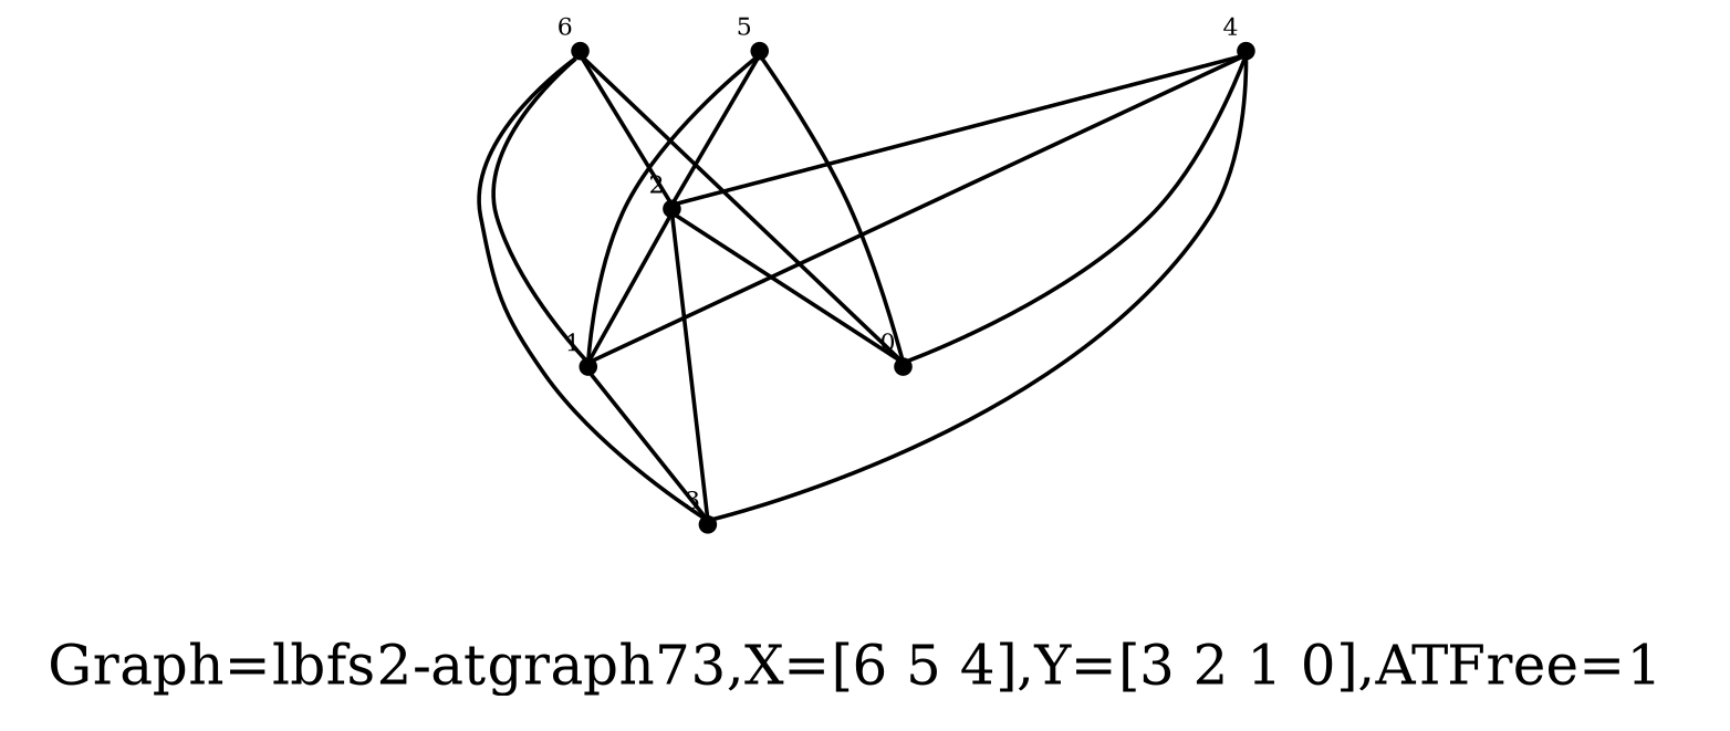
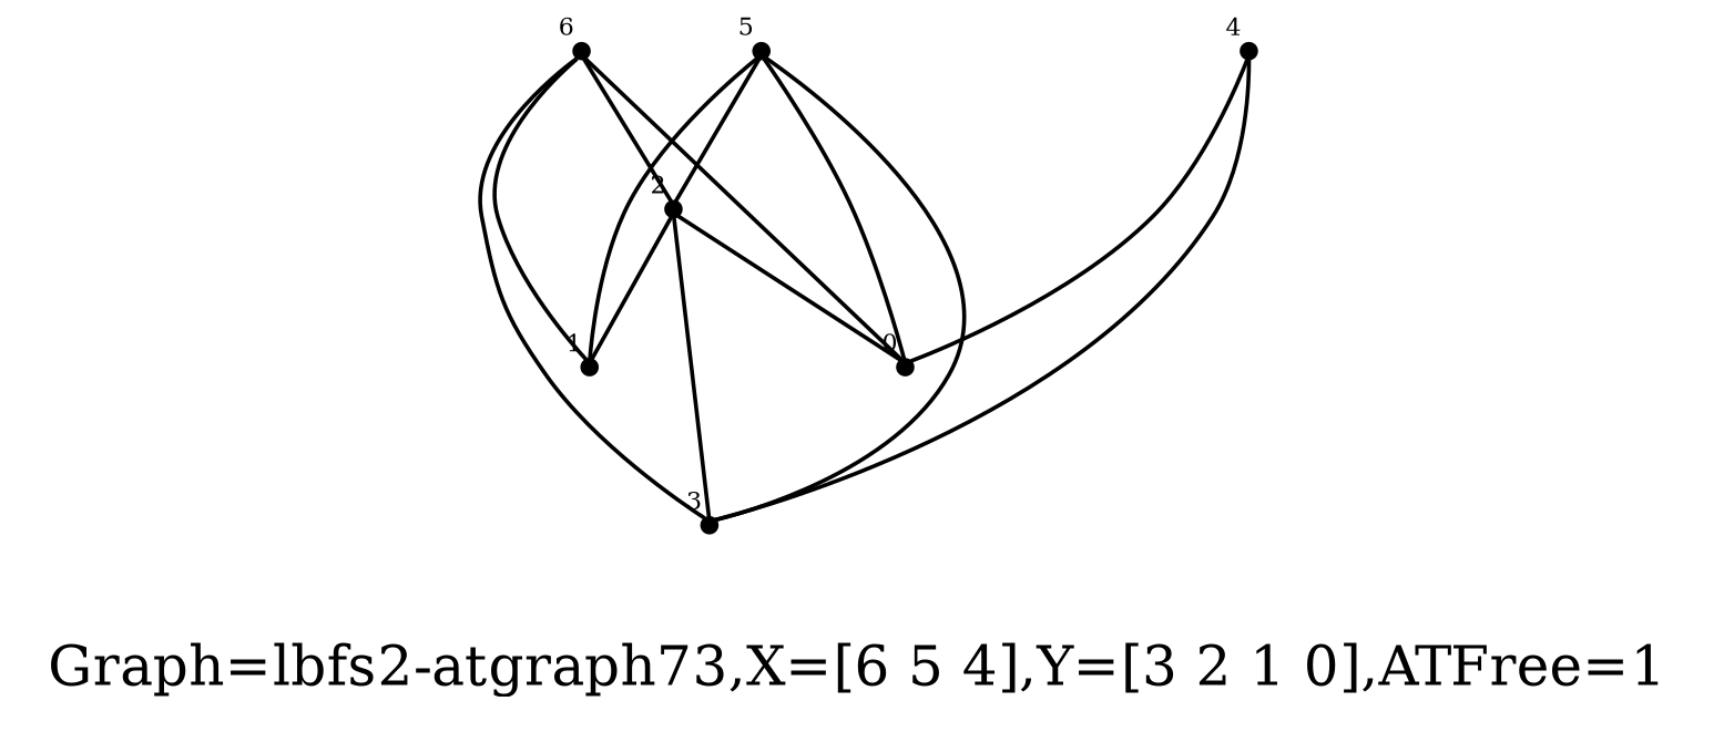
  graph {
    label="Graph=lbfs2-atgraph73,X=[6 5 4],Y=[3 2 1 0],ATFree=1 "
    labelloc=bottom
    node [fontsize=6 shape=point]
    0 [xlabel=0]
    1 [xlabel=1]
    2 [xlabel=2]
    3 [xlabel=3]
    4 [xlabel=4]
    5 [xlabel=5]
    6 [xlabel=6]
    2 -- 0
    2 -- 1
    3 -- 2
    4 -- 0
-   4 -- 1
-   4 -- 2
    4 -- 3
    5 -- 0
    5 -- 1
    5 -- 2
-   1 -- 3
+   5 -- 3
    6 -- 0
    6 -- 1
    6 -- 2
    6 -- 3
  }
